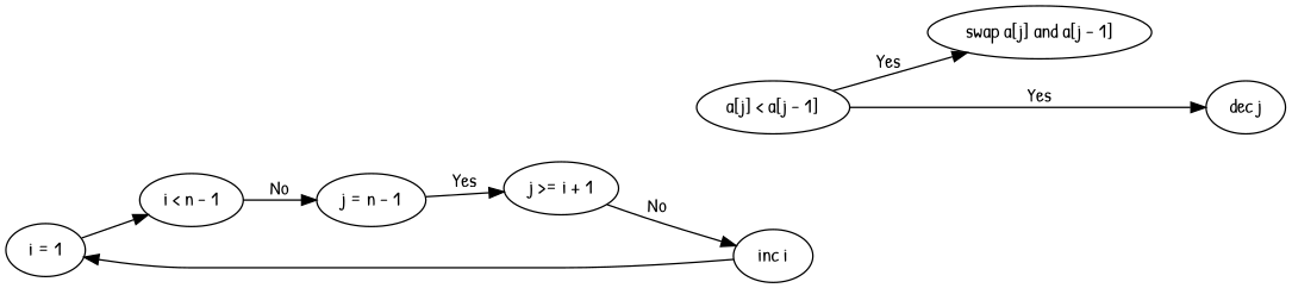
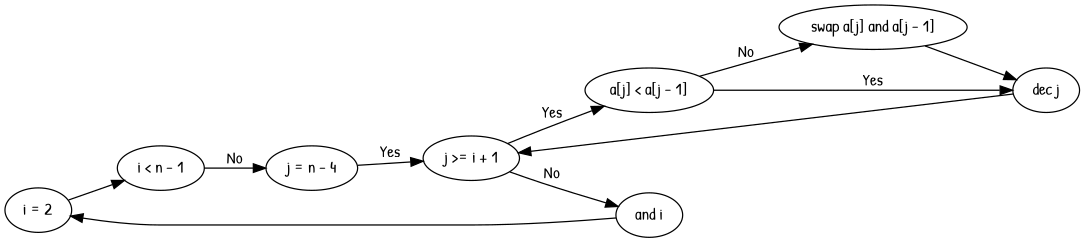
  digraph {
    fontname="Patrick Hand"
    rankdir=LR
    node [fontname="Patrick Hand"]
    edge [fontname="Patrick Hand"]
-   n1 [label="i = 1"]
+   n1 [label="i = 2"]
    n2 [label="i < n - 1"]
-   n3 [label="j = n - 1"]
+   n3 [label="j = n - 4"]
    n4 [label="j >= i + 1"]
-   n5 [label="inc i"]
+   n5 [label="and i"]
    n6 [label="a[j] < a[j - 1]"]
    n7 [label="dec j"]
    n8 [label="swap a[j] and a[j - 1]"]
    n1 -> n2
    n2 -> n3 [label=No]
    n3 -> n4 [label=Yes]
    n4 -> n5 [label=No]
+   n4 -> n6 [label=Yes]
    n5 -> n1
    n6 -> n7 [label=Yes]
-   n6 -> n8 [label=Yes]
+   n6 -> n8 [label=No]
+   n7 -> n4
+   n8 -> n7
  }
